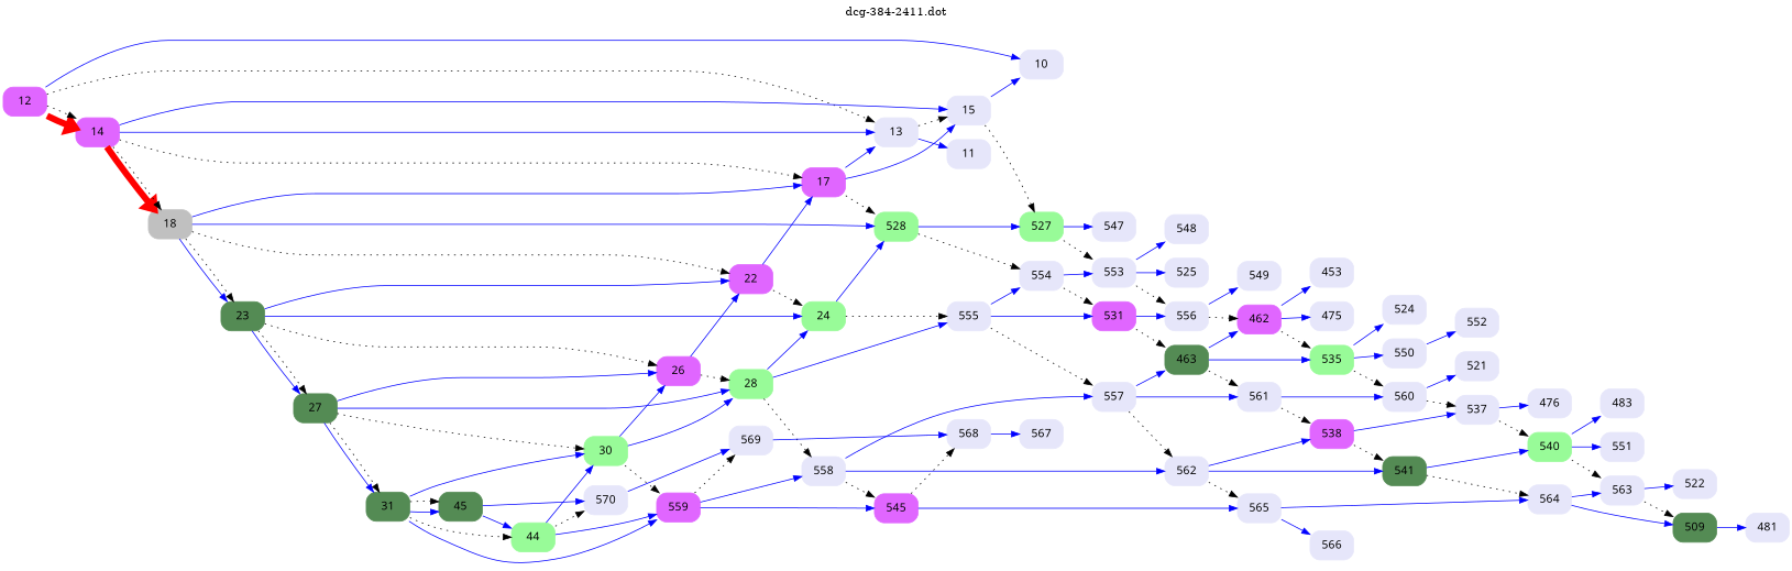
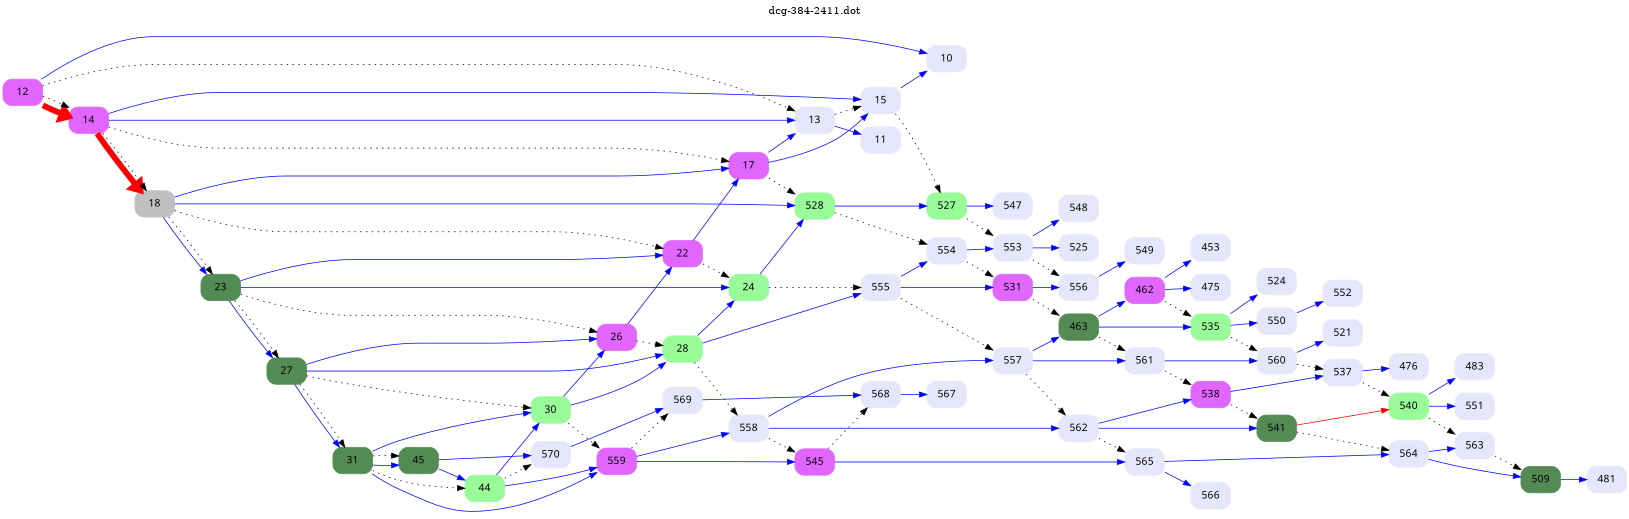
  digraph {
    label="dcg-384-2411.dot"
    labelloc=t
    rankdir=LR
    node [color=lavender fontname="sans-serif" shape=box style="rounded,filled"]
    edge [color=blue penwidth=1]
    n1 [color=mediumorchid1 label=12]
    n2 [label=10]
    n3 [color=mediumorchid1 label=14]
    n4 [label=13]
    n5 [label=11]
    n6 [label=15]
    n7 [color=grey label=18]
    n8 [color=mediumorchid1 label=17]
    n9 [color=palegreen label=527]
    n10 [color=palegreen label=528]
    n11 [color=palegreen4 label=23]
    n12 [color=mediumorchid1 label=22]
    n13 [label=553]
    n14 [label=547]
    n15 [label=554]
    n16 [color=palegreen label=24]
    n17 [color=palegreen4 label=27]
    n18 [color=mediumorchid1 label=26]
    n19 [color=mediumorchid1 label=531]
    n20 [label=555]
    n21 [color=palegreen label=28]
    n22 [color=palegreen4 label=31]
    n23 [color=palegreen label=30]
    n24 [label=557]
    n25 [label=558]
    n26 [color=mediumorchid1 label=559]
    n27 [color=palegreen4 label=45]
    n28 [color=palegreen label=44]
    n29 [color=mediumorchid1 label=545]
    n30 [label=562]
    n31 [label=569]
    n32 [label=570]
    n33 [label=568]
    n34 [label=565]
    n35 [label=567]
    n36 [color=palegreen4 label=463]
    n37 [label=561]
    n38 [color=mediumorchid1 label=538]
    n39 [color=palegreen4 label=541]
    n40 [label=564]
    n41 [label=566]
    n42 [label=563]
    n43 [color=palegreen4 label=509]
-   n44 [label=522]
    n45 [label=481]
    n46 [color=mediumorchid1 label=462]
    n47 [color=palegreen label=535]
    n48 [label=560]
    n49 [label=537]
    n50 [color=palegreen label=540]
    n51 [label=476]
    n52 [label=483]
    n53 [label=551]
    n54 [label=453]
    n55 [label=475]
    n56 [label=524]
    n57 [label=550]
    n58 [label=521]
    n59 [label=552]
    n60 [label=556]
    n61 [label=548]
    n62 [label=525]
    n63 [label=549]
    n1 -> n2
    n1 -> n3 [color=red penwidth=8]
    n1 -> n3 [style=dotted color="" penwidth=""]
    n1 -> n4 [style=dotted color="" penwidth=""]
    n3 -> n4
    n3 -> n6
    n3 -> n7 [color=red penwidth=8]
    n3 -> n7 [style=dotted color="" penwidth=""]
    n3 -> n8 [style=dotted color="" penwidth=""]
    n4 -> n5
    n4 -> n6 [style=dotted color="" penwidth=""]
    n6 -> n2
    n6 -> n9 [style=dotted color="" penwidth=""]
    n7 -> n8
    n7 -> n10
    n7 -> n11
    n7 -> n11 [style=dotted color="" penwidth=""]
    n7 -> n12 [style=dotted color="" penwidth=""]
    n8 -> n4
    n8 -> n6
    n8 -> n10 [style=dotted color="" penwidth=""]
    n9 -> n13 [style=dotted color="" penwidth=""]
    n9 -> n14
    n10 -> n9
    n10 -> n15 [style=dotted color="" penwidth=""]
    n11 -> n12
    n11 -> n16
    n11 -> n17
    n11 -> n17 [style=dotted color="" penwidth=""]
    n11 -> n18 [style=dotted color="" penwidth=""]
    n12 -> n8
    n12 -> n16 [style=dotted color="" penwidth=""]
    n13 -> n60 [style=dotted color="" penwidth=""]
    n13 -> n61
    n13 -> n62
    n15 -> n13
    n15 -> n19 [style=dotted color="" penwidth=""]
    n16 -> n10
    n16 -> n20 [style=dotted color="" penwidth=""]
    n17 -> n18
    n17 -> n21
    n17 -> n22
    n17 -> n22 [style=dotted color="" penwidth=""]
    n17 -> n23 [style=dotted color="" penwidth=""]
    n18 -> n12
    n18 -> n21 [style=dotted color="" penwidth=""]
    n19 -> n36 [style=dotted color="" penwidth=""]
    n19 -> n60
    n20 -> n15
    n20 -> n19
    n20 -> n24 [style=dotted color="" penwidth=""]
    n21 -> n16
    n21 -> n20
    n21 -> n25 [style=dotted color="" penwidth=""]
    n22 -> n23
    n22 -> n26
    n22 -> n27
    n22 -> n27 [style=dotted color="" penwidth=""]
    n22 -> n28 [style=dotted color="" penwidth=""]
    n23 -> n18
    n23 -> n21
    n23 -> n26 [style=dotted color="" penwidth=""]
    n24 -> n30 [style=dotted color="" penwidth=""]
    n24 -> n36
    n24 -> n37
    n25 -> n24
    n25 -> n29 [style=dotted color="" penwidth=""]
    n25 -> n30
    n26 -> n25
    n26 -> n29
    n26 -> n31 [style=dotted color="" penwidth=""]
    n27 -> n28
    n27 -> n32
    n28 -> n23
    n28 -> n26
    n28 -> n32 [style=dotted color="" penwidth=""]
    n29 -> n33 [style=dotted color="" penwidth=""]
    n29 -> n34
    n30 -> n34 [style=dotted color="" penwidth=""]
    n30 -> n38
    n30 -> n39
    n31 -> n33
    n32 -> n31
    n33 -> n35
    n34 -> n40
    n34 -> n41
    n36 -> n37 [style=dotted color="" penwidth=""]
    n36 -> n46
    n36 -> n47
    n37 -> n38 [style=dotted color="" penwidth=""]
    n37 -> n48
    n38 -> n39 [style=dotted color="" penwidth=""]
    n38 -> n49
    n39 -> n40 [style=dotted color="" penwidth=""]
-   n39 -> n50
+   n39 -> n50 [color=red]
    n40 -> n42
    n40 -> n43
    n42 -> n43 [style=dotted color="" penwidth=""]
-   n42 -> n44
    n43 -> n45
    n46 -> n47 [style=dotted color="" penwidth=""]
    n46 -> n54
    n46 -> n55
    n47 -> n48 [style=dotted color="" penwidth=""]
    n47 -> n56
    n47 -> n57
    n48 -> n49 [style=dotted color="" penwidth=""]
    n48 -> n58
    n49 -> n50 [style=dotted color="" penwidth=""]
    n49 -> n51
    n50 -> n42 [style=dotted color="" penwidth=""]
    n50 -> n52
    n50 -> n53
    n57 -> n59
-   n60 -> n46 [style=dotted color="" penwidth=""]
    n60 -> n63
  }
